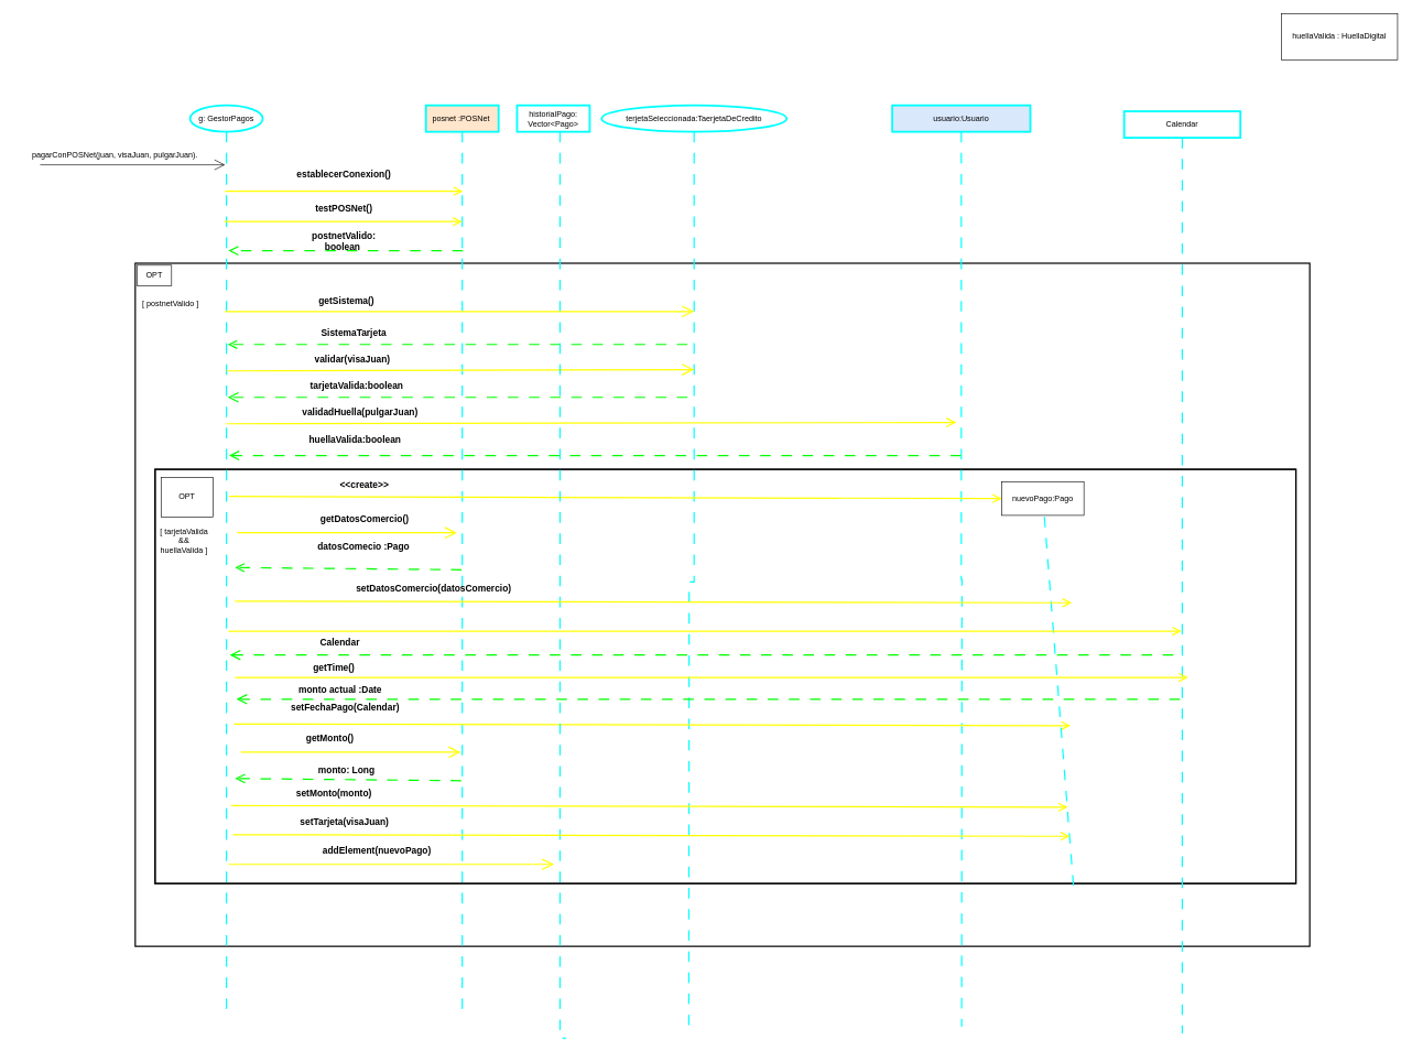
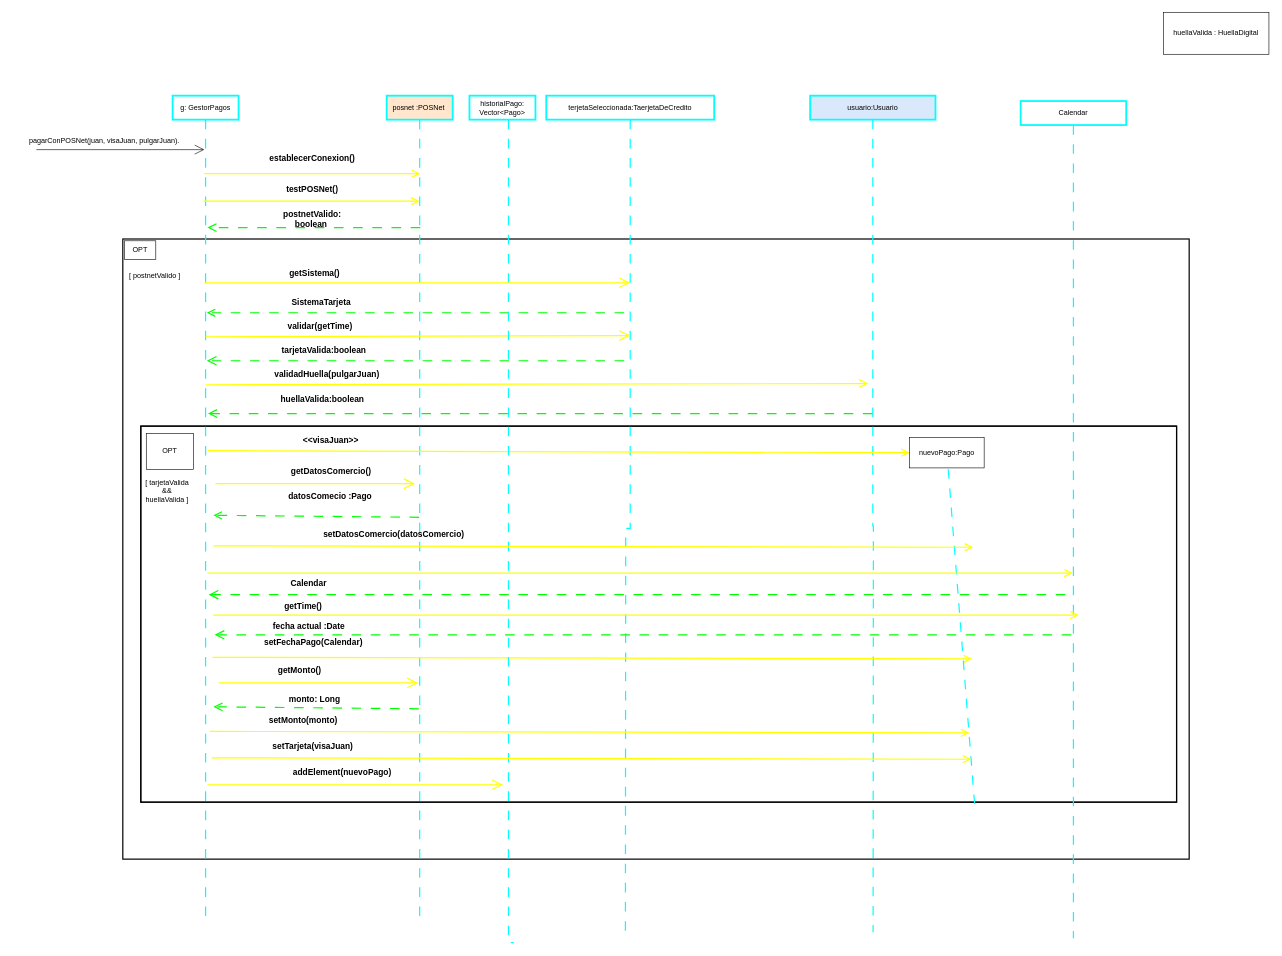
  <mxCell id="0" />
  <mxCell id="1" parent="0" />
  <mxCell id="2" value="" style="rounded=0;whiteSpace=wrap;html=1;fillColor=none;strokeWidth=2;movable=1;resizable=1;rotatable=1;deletable=1;editable=1;locked=0;connectable=1;" vertex="1" parent="1"><mxGeometry x="204" y="398" width="1778" height="1034" as="geometry" /></mxCell>
  <mxCell id="3" value="" style="rounded=0;whiteSpace=wrap;html=1;strokeWidth=2;fillColor=none;" vertex="1" parent="1"><mxGeometry x="234" y="710" width="1727" height="627" as="geometry" /></mxCell>
  <mxCell id="4" value="" style="rounded=0;whiteSpace=wrap;html=1;strokeWidth=2;fillColor=none;" vertex="1" parent="1"><mxGeometry x="234" y="710" width="1727" height="627" as="geometry" /></mxCell>
  <mxCell id="5" style="edgeStyle=orthogonalEdgeStyle;rounded=0;orthogonalLoop=1;jettySize=auto;html=1;endArrow=none;endFill=0;dashed=1;dashPattern=8 8;strokeWidth=2;strokeColor=#00FFFF;" edge="1" parent="1" source="6"><mxGeometry relative="1" as="geometry"><mxPoint x="342" y="1532" as="targetPoint" /></mxGeometry></mxCell>
- <mxCell id="6" value="g: GestorPagos" style="ellipse;html=1;whiteSpace=wrap;strokeColor=#00FFFF;strokeWidth=3;" vertex="1" parent="1"><mxGeometry x="287" y="159" width="110" height="40" as="geometry" /></mxCell>
+ <mxCell id="6" value="g: GestorPagos" style="html=1;whiteSpace=wrap;strokeColor=#00FFFF;strokeWidth=3;" vertex="1" parent="1"><mxGeometry x="287" y="159" width="110" height="40" as="geometry" /></mxCell>
  <mxCell id="7" value="" style="endArrow=open;html=1;rounded=0;endFill=0;endSize=14;" edge="1" parent="1"><mxGeometry width="50" height="50" relative="1" as="geometry"><mxPoint x="60" y="249" as="sourcePoint" /><mxPoint x="340" y="249" as="targetPoint" /></mxGeometry></mxCell>
  <mxCell id="8" value="pagarConPOSNet(juan, visaJuan, pulgarJuan).&amp;nbsp;" style="text;html=1;align=center;verticalAlign=middle;whiteSpace=wrap;rounded=0;" vertex="1" parent="1"><mxGeometry y="219" width="310" height="30" as="geometry" x="20" /></mxCell>
  <mxCell id="9" style="edgeStyle=orthogonalEdgeStyle;rounded=0;orthogonalLoop=1;jettySize=auto;html=1;endArrow=none;endFill=0;dashed=1;dashPattern=8 8;strokeWidth=2;strokeColor=#00FFFF;" edge="1" parent="1" source="10"><mxGeometry relative="1" as="geometry"><mxPoint x="699" y="1535" as="targetPoint" /></mxGeometry></mxCell>
  <mxCell id="10" value="posnet :POSNet&amp;nbsp;" style="html=1;whiteSpace=wrap;strokeColor=#00FFFF;strokeWidth=3;fillColor=#ffe6cc;" vertex="1" parent="1"><mxGeometry x="644" y="159" width="110" height="40" as="geometry" /></mxCell>
  <mxCell id="11" value="" style="endArrow=open;rounded=0;strokeWidth=2;endFill=0;endSize=10;strokeColor=#FFFF00;" edge="1" parent="1"><mxGeometry width="50" height="50" relative="1" as="geometry"><mxPoint x="340" y="289" as="sourcePoint" /><mxPoint x="700" y="289" as="targetPoint" /></mxGeometry></mxCell>
  <mxCell id="12" value="establecerConexion()" style="text;html=1;align=center;verticalAlign=middle;whiteSpace=wrap;rounded=0;fontSize=14;fontStyle=1" vertex="1" parent="1"><mxGeometry x="440" y="249" width="160" height="30" as="geometry" /></mxCell>
  <mxCell id="13" value="" style="endArrow=open;rounded=0;strokeWidth=2;endFill=0;endSize=10;strokeColor=#FFFF00;" edge="1" parent="1"><mxGeometry width="50" height="50" relative="1" as="geometry"><mxPoint x="339" y="335" as="sourcePoint" /><mxPoint x="699" y="335" as="targetPoint" /></mxGeometry></mxCell>
  <mxCell id="14" value="testPOSNet()" style="text;html=1;align=center;verticalAlign=middle;whiteSpace=wrap;rounded=0;fontSize=14;fontStyle=1" vertex="1" parent="1"><mxGeometry x="440" y="300" width="160" height="30" as="geometry" /></mxCell>
  <mxCell id="15" value="" style="endArrow=open;rounded=0;dashed=1;dashPattern=8 8;strokeWidth=2;endFill=0;endSize=11;strokeColor=#00FF00;" edge="1" parent="1"><mxGeometry width="50" height="50" relative="1" as="geometry"><mxPoint x="700" y="379" as="sourcePoint" /><mxPoint x="345" y="379" as="targetPoint" /></mxGeometry></mxCell>
  <mxCell id="16" value="postnetValido: boolean&amp;nbsp;" style="text;html=1;align=center;verticalAlign=middle;whiteSpace=wrap;rounded=0;fontSize=14;fontStyle=1" vertex="1" parent="1"><mxGeometry x="450" y="349" width="140" height="30" as="geometry" /></mxCell>
  <mxCell id="17" style="edgeStyle=orthogonalEdgeStyle;rounded=0;orthogonalLoop=1;jettySize=auto;html=1;dashed=1;dashPattern=8 8;endArrow=none;endFill=0;strokeWidth=2;strokeColor=#00FFFF;" edge="1" parent="1" source="18"><mxGeometry relative="1" as="geometry"><mxPoint x="1042" y="1562" as="targetPoint" /></mxGeometry></mxCell>
- <mxCell id="18" value="terjetaSeleccionada:TaerjetaDeCredito" style="ellipse;html=1;whiteSpace=wrap;strokeColor=#00FFFF;strokeWidth=3;" vertex="1" parent="1"><mxGeometry x="910" y="159" width="280" height="40" as="geometry" /></mxCell>
+ <mxCell id="18" value="terjetaSeleccionada:TaerjetaDeCredito" style="html=1;whiteSpace=wrap;strokeColor=#00FFFF;strokeWidth=3;" vertex="1" parent="1"><mxGeometry x="910" y="159" width="280" height="40" as="geometry" /></mxCell>
  <mxCell id="19" value="" style="endArrow=open;rounded=0;dashed=1;dashPattern=8 8;strokeWidth=2;endFill=0;endSize=10;strokeColor=#00FF00;" edge="1" parent="1"><mxGeometry width="50" height="50" relative="1" as="geometry"><mxPoint x="1040" y="521" as="sourcePoint" /><mxPoint x="344" y="521" as="targetPoint" /></mxGeometry></mxCell>
  <mxCell id="20" value="" style="endArrow=open;rounded=0;strokeWidth=2;endFill=0;endSize=14;strokeColor=#FFFF00;" edge="1" parent="1"><mxGeometry width="50" height="50" relative="1" as="geometry"><mxPoint x="342" y="561" as="sourcePoint" /><mxPoint x="1050" y="559" as="targetPoint" /></mxGeometry></mxCell>
  <mxCell id="21" style="edgeStyle=orthogonalEdgeStyle;rounded=0;orthogonalLoop=1;jettySize=auto;html=1;endArrow=none;endFill=0;dashed=1;dashPattern=8 8;strokeWidth=2;strokeColor=#00FFFF;" edge="1" parent="1" source="22"><mxGeometry relative="1" as="geometry"><mxPoint x="1455" y="1554" as="targetPoint" /></mxGeometry></mxCell>
  <mxCell id="22" value="usuario:Usuario" style="html=1;whiteSpace=wrap;strokeColor=#00FFFF;strokeWidth=3;fillColor=#dae8fc;" vertex="1" parent="1"><mxGeometry x="1350" y="159" width="209" height="40" as="geometry" /></mxCell>
  <mxCell id="23" value="huellaValida :&amp;nbsp;HuellaDigital" style="html=1;whiteSpace=wrap;" vertex="1" parent="1"><mxGeometry x="1939" y="20" width="176" height="70" as="geometry" /></mxCell>
  <mxCell id="24" value="" style="endArrow=open;rounded=0;strokeWidth=2;entryX=0;entryY=0.5;entryDx=0;entryDy=0;endFill=0;endSize=10;strokeColor=#FFFF00;" edge="1" parent="1" target="47"><mxGeometry width="50" height="50" relative="1" as="geometry"><mxPoint x="346" y="751" as="sourcePoint" /><mxPoint x="1451" y="749" as="targetPoint" /></mxGeometry></mxCell>
  <mxCell id="25" style="edgeStyle=orthogonalEdgeStyle;rounded=0;orthogonalLoop=1;jettySize=auto;html=1;dashed=1;dashPattern=8 8;endArrow=none;endFill=0;strokeWidth=2;strokeColor=#00FFFF;" edge="1" parent="1" source="26"><mxGeometry relative="1" as="geometry"><mxPoint x="1789" y="1564" as="targetPoint" /></mxGeometry></mxCell>
  <mxCell id="26" value="Calendar" style="html=1;whiteSpace=wrap;strokeColor=#00FFFF;strokeWidth=3;" vertex="1" parent="1"><mxGeometry x="1701" y="168" width="176" height="40" as="geometry" /></mxCell>
  <mxCell id="27" value="" style="endArrow=none;rounded=0;strokeWidth=2;endFill=0;endSize=10;startArrow=open;startFill=0;startSize=12;dashed=1;dashPattern=8 8;strokeColor=#00FF00;" edge="1" parent="1"><mxGeometry width="50" height="50" relative="1" as="geometry"><mxPoint x="346.997" y="990.998" as="sourcePoint" /><mxPoint x="1790" y="991" as="targetPoint" /></mxGeometry></mxCell>
  <mxCell id="28" value="" style="endArrow=open;rounded=0;strokeWidth=2;endFill=0;endSize=10;strokeColor=#FFFF00;" edge="1" parent="1"><mxGeometry width="50" height="50" relative="1" as="geometry"><mxPoint x="354.997" y="1024.998" as="sourcePoint" /><mxPoint x="1798" y="1025" as="targetPoint" /></mxGeometry></mxCell>
  <mxCell id="29" value="" style="endArrow=none;rounded=0;strokeWidth=2;endFill=0;endSize=10;startArrow=open;startFill=0;startSize=12;dashed=1;dashPattern=8 8;strokeColor=#00FF00;" edge="1" parent="1"><mxGeometry width="50" height="50" relative="1" as="geometry"><mxPoint x="356.997" y="1057.998" as="sourcePoint" /><mxPoint x="1800" y="1058" as="targetPoint" /></mxGeometry></mxCell>
  <mxCell id="30" value="" style="endArrow=open;rounded=0;strokeWidth=2;endFill=0;endSize=10;strokeColor=#FFFF00;" edge="1" parent="1"><mxGeometry width="50" height="50" relative="1" as="geometry"><mxPoint x="353.177" y="1095.568" as="sourcePoint" /><mxPoint x="1620" y="1098" as="targetPoint" /></mxGeometry></mxCell>
  <mxCell id="31" style="edgeStyle=orthogonalEdgeStyle;rounded=0;orthogonalLoop=1;jettySize=auto;html=1;endArrow=none;endFill=0;dashed=1;dashPattern=8 8;strokeWidth=2;strokeColor=#00FFFF;" edge="1" parent="1"><mxGeometry relative="1" as="geometry"><mxPoint x="855.96" y="1571.087" as="targetPoint" /><mxPoint x="847.003" y="199" as="sourcePoint" /><Array as="points"><mxPoint x="846.96" y="1571" /></Array></mxGeometry></mxCell>
  <mxCell id="32" value="historialPago:&lt;div&gt;Vector&amp;lt;Pago&amp;gt;&lt;br&gt;&lt;/div&gt;" style="html=1;whiteSpace=wrap;strokeColor=#00FFFF;strokeWidth=3;" vertex="1" parent="1"><mxGeometry x="782" y="159" width="110" height="40" as="geometry" /></mxCell>
  <mxCell id="33" value="OPT" style="rounded=0;whiteSpace=wrap;html=1;" vertex="1" parent="1"><mxGeometry x="207" y="401" width="52" height="31" as="geometry" /></mxCell>
  <mxCell id="34" value="" style="endArrow=open;rounded=0;strokeWidth=2;endFill=0;endSize=14;strokeColor=#FFFF00;" edge="1" parent="1"><mxGeometry width="50" height="50" relative="1" as="geometry"><mxPoint x="340" y="471" as="sourcePoint" /><mxPoint x="1050" y="471" as="targetPoint" /></mxGeometry></mxCell>
  <mxCell id="35" value="[ postnetValido ]" style="text;html=1;align=center;verticalAlign=middle;whiteSpace=wrap;rounded=0;" vertex="1" parent="1"><mxGeometry x="185" y="439" width="145" height="40" as="geometry" /></mxCell>
  <mxCell id="36" value="getSistema()" style="text;html=1;align=center;verticalAlign=middle;whiteSpace=wrap;rounded=0;fontSize=14;fontStyle=1" vertex="1" parent="1"><mxGeometry x="434" y="441" width="180" height="30" as="geometry" /></mxCell>
  <mxCell id="37" value="SistemaTarjeta" style="text;html=1;align=center;verticalAlign=middle;whiteSpace=wrap;rounded=0;fontSize=14;fontStyle=1" vertex="1" parent="1"><mxGeometry x="485" y="489" width="100" height="30" as="geometry" /></mxCell>
- <mxCell id="38" value="validar(visaJuan)" style="text;html=1;align=center;verticalAlign=middle;whiteSpace=wrap;rounded=0;fontSize=14;fontStyle=1" vertex="1" parent="1"><mxGeometry x="443" y="529" width="180" height="30" as="geometry" /></mxCell>
+ <mxCell id="38" value="validar(getTime)" style="text;html=1;align=center;verticalAlign=middle;whiteSpace=wrap;rounded=0;fontSize=14;fontStyle=1" vertex="1" parent="1"><mxGeometry x="443" y="529" width="180" height="30" as="geometry" /></mxCell>
  <mxCell id="39" value="" style="endArrow=open;rounded=0;strokeWidth=2;endFill=0;endSize=11;strokeColor=#FFFF00;" edge="1" parent="1"><mxGeometry width="50" height="50" relative="1" as="geometry"><mxPoint x="342" y="641" as="sourcePoint" /><mxPoint x="1447" y="639" as="targetPoint" /></mxGeometry></mxCell>
  <mxCell id="40" value="" style="endArrow=open;rounded=0;dashed=1;dashPattern=8 8;strokeWidth=2;endFill=0;endSize=12;strokeColor=#00FF00;" edge="1" parent="1"><mxGeometry width="50" height="50" relative="1" as="geometry"><mxPoint x="1040" y="601" as="sourcePoint" /><mxPoint x="344" y="601" as="targetPoint" /></mxGeometry></mxCell>
  <mxCell id="41" value="tarjetaValida:boolean" style="text;html=1;align=center;verticalAlign=middle;whiteSpace=wrap;rounded=0;fontSize=14;fontStyle=1" vertex="1" parent="1"><mxGeometry x="478" y="568.5" width="123" height="31.5" as="geometry" /></mxCell>
  <mxCell id="42" value="validadHuella(pulgarJuan)" style="text;html=1;align=center;verticalAlign=middle;whiteSpace=wrap;rounded=0;fontSize=14;fontStyle=1" vertex="1" parent="1"><mxGeometry x="466" y="610" width="157" height="26" as="geometry" /></mxCell>
  <mxCell id="43" value="" style="endArrow=open;rounded=0;dashed=1;dashPattern=8 8;strokeWidth=2;endFill=0;endSize=11;strokeColor=#00FF00;" edge="1" parent="1"><mxGeometry width="50" height="50" relative="1" as="geometry"><mxPoint x="1454" y="689" as="sourcePoint" /><mxPoint x="346" y="689" as="targetPoint" /></mxGeometry></mxCell>
  <mxCell id="44" value="huellaValida:boolean" style="text;html=1;align=center;verticalAlign=middle;whiteSpace=wrap;rounded=0;fontSize=14;fontStyle=1" vertex="1" parent="1"><mxGeometry x="460" y="650" width="154" height="32" as="geometry" /></mxCell>
  <mxCell id="45" value="OPT" style="rounded=0;whiteSpace=wrap;html=1;" vertex="1" parent="1"><mxGeometry x="243.11" y="722" width="78.776" height="60.5" as="geometry" /></mxCell>
  <mxCell id="46" value="[ tarjetaValida &amp;amp;&amp;amp;&lt;div&gt;huellaValida ]&lt;/div&gt;" style="text;html=1;align=center;verticalAlign=middle;whiteSpace=wrap;rounded=0;" vertex="1" parent="1"><mxGeometry x="239" y="776" width="78.06" height="83.33" as="geometry" /></mxCell>
  <mxCell id="47" value="nuevoPago:Pago" style="html=1;whiteSpace=wrap;" vertex="1" parent="1"><mxGeometry x="1516.005" y="728.919" width="124.149" height="50.75" as="geometry" /></mxCell>
- <mxCell id="48" value="&amp;lt;&amp;lt;create&amp;gt;&amp;gt;" style="text;html=1;align=center;verticalAlign=middle;whiteSpace=wrap;rounded=0;fontSize=14;fontStyle=1" vertex="1" parent="1"><mxGeometry x="500.959" y="707.008" width="100.445" height="53.167" as="geometry" /></mxCell>
+ <mxCell id="48" value="&amp;lt;&amp;lt;visaJuan&amp;gt;&amp;gt;" style="text;html=1;align=center;verticalAlign=middle;whiteSpace=wrap;rounded=0;fontSize=14;fontStyle=1" vertex="1" parent="1"><mxGeometry x="500.959" y="707.008" width="100.445" height="53.167" as="geometry" /></mxCell>
  <mxCell id="49" value="" style="endArrow=none;html=1;rounded=0;dashed=1;dashPattern=8 8;strokeWidth=2;exitX=0.805;exitY=1.005;exitDx=0;exitDy=0;exitPerimeter=0;strokeColor=#00FFFF;" edge="1" parent="1" source="3" target="47"><mxGeometry width="50" height="50" relative="1" as="geometry"><mxPoint x="1625" y="1174" as="sourcePoint" /><mxPoint x="1797.354" y="933.667" as="targetPoint" /></mxGeometry></mxCell>
  <mxCell id="50" value="" style="endArrow=open;rounded=0;strokeWidth=2;endFill=0;endSize=14;strokeColor=#FFFF00;" edge="1" parent="1"><mxGeometry width="50" height="50" relative="1" as="geometry"><mxPoint x="358.562" y="805.797" as="sourcePoint" /><mxPoint x="691" y="806" as="targetPoint" /></mxGeometry></mxCell>
  <mxCell id="51" value="getDatosComercio()" style="text;html=1;align=center;verticalAlign=middle;whiteSpace=wrap;rounded=0;fontSize=14;fontStyle=1" vertex="1" parent="1"><mxGeometry x="447.912" y="755.898" width="206.532" height="58.667" as="geometry" /></mxCell>
  <mxCell id="52" value="" style="endArrow=open;rounded=0;dashed=1;dashPattern=8 8;strokeWidth=2;endFill=0;endSize=10;strokeColor=#00FF00;" edge="1" parent="1"><mxGeometry width="50" height="50" relative="1" as="geometry"><mxPoint x="698" y="862" as="sourcePoint" /><mxPoint x="355.016" y="858.676" as="targetPoint" /></mxGeometry></mxCell>
  <mxCell id="53" value="&amp;nbsp;datosComecio :Pago" style="text;html=1;align=center;verticalAlign=middle;whiteSpace=wrap;rounded=0;fontSize=14;fontStyle=1" vertex="1" parent="1"><mxGeometry x="469.312" y="799.804" width="158.003" height="55.0" as="geometry" /></mxCell>
  <mxCell id="54" value="" style="endArrow=open;rounded=0;strokeWidth=2;endFill=0;endSize=10;strokeColor=#FFFF00;" edge="1" parent="1"><mxGeometry width="50" height="50" relative="1" as="geometry"><mxPoint x="355.177" y="909.568" as="sourcePoint" /><mxPoint x="1622" y="912" as="targetPoint" /></mxGeometry></mxCell>
  <mxCell id="55" value="setDatosComercio(datosComercio)" style="text;html=1;align=center;verticalAlign=middle;whiteSpace=wrap;rounded=0;fontSize=14;fontStyle=1" vertex="1" parent="1"><mxGeometry x="530.753" y="874.644" width="249.744" height="29.935" as="geometry" /></mxCell>
  <mxCell id="56" value="" style="endArrow=open;rounded=0;strokeWidth=2;endFill=0;endSize=10;strokeColor=#FFFF00;" edge="1" parent="1"><mxGeometry width="50" height="50" relative="1" as="geometry"><mxPoint x="344.997" y="954.998" as="sourcePoint" /><mxPoint x="1788" y="955" as="targetPoint" /></mxGeometry></mxCell>
  <mxCell id="57" value="&lt;font color=&quot;#ffffff&quot; style=&quot;font-size: 14px;&quot;&gt;getInstance().&lt;/font&gt;" style="text;html=1;align=center;verticalAlign=middle;whiteSpace=wrap;rounded=0;fillColor=none;fontSize=14;fontStyle=1" vertex="1" parent="1"><mxGeometry x="472" y="920.83" width="122" height="24" as="geometry" /></mxCell>
  <mxCell id="58" value="Calendar" style="text;html=1;align=center;verticalAlign=middle;whiteSpace=wrap;rounded=0;fontSize=14;fontStyle=1" vertex="1" parent="1"><mxGeometry x="484" y="957" width="60" height="30" as="geometry" /></mxCell>
  <mxCell id="59" value="getTime()" style="text;html=1;align=center;verticalAlign=middle;whiteSpace=wrap;rounded=0;fontSize=14;fontStyle=1" vertex="1" parent="1"><mxGeometry x="475" y="995" width="60" height="30" as="geometry" /></mxCell>
- <mxCell id="60" value="monto actual :Date" style="text;html=1;align=center;verticalAlign=middle;whiteSpace=wrap;rounded=0;fontSize=14;fontStyle=1" vertex="1" parent="1"><mxGeometry x="444.5" y="1040" width="139" height="8" as="geometry" /></mxCell>
+ <mxCell id="60" value="fecha actual :Date" style="text;html=1;align=center;verticalAlign=middle;whiteSpace=wrap;rounded=0;fontSize=14;fontStyle=1" vertex="1" parent="1"><mxGeometry x="444.5" y="1040" width="139" height="8" as="geometry" /></mxCell>
  <mxCell id="61" value="setFechaPago(Calendar)" style="text;html=1;align=center;verticalAlign=middle;whiteSpace=wrap;rounded=0;fontSize=14;fontStyle=1" vertex="1" parent="1"><mxGeometry x="492" y="1055" width="60" height="30" as="geometry" /></mxCell>
  <mxCell id="62" value="" style="endArrow=open;rounded=0;strokeWidth=2;endFill=0;endSize=14;strokeColor=#FFFF00;" edge="1" parent="1"><mxGeometry width="50" height="50" relative="1" as="geometry"><mxPoint x="364.002" y="1137.997" as="sourcePoint" /><mxPoint x="696.44" y="1138.2" as="targetPoint" /></mxGeometry></mxCell>
  <mxCell id="63" value="getMonto()" style="text;html=1;align=center;verticalAlign=middle;whiteSpace=wrap;rounded=0;fontSize=14;fontStyle=1" vertex="1" parent="1"><mxGeometry x="469" y="1102" width="60" height="30" as="geometry" /></mxCell>
  <mxCell id="64" value="" style="endArrow=open;rounded=0;dashed=1;dashPattern=8 8;strokeWidth=2;endSize=11;endFill=0;strokeColor=#00FF00;" edge="1" parent="1"><mxGeometry width="50" height="50" relative="1" as="geometry"><mxPoint x="697.49" y="1181.32" as="sourcePoint" /><mxPoint x="355" y="1178" as="targetPoint" /></mxGeometry></mxCell>
  <mxCell id="65" value="monto: Long" style="text;html=1;align=center;verticalAlign=middle;whiteSpace=wrap;rounded=0;fontSize=14;fontStyle=1" vertex="1" parent="1"><mxGeometry x="466" y="1150" width="116" height="30" as="geometry" /></mxCell>
  <mxCell id="66" value="" style="endArrow=open;rounded=0;strokeWidth=2;endFill=0;endSize=10;strokeColor=#FFFF00;" edge="1" parent="1"><mxGeometry width="50" height="50" relative="1" as="geometry"><mxPoint x="348.807" y="1218.998" as="sourcePoint" /><mxPoint x="1615.63" y="1221.43" as="targetPoint" /></mxGeometry></mxCell>
  <mxCell id="67" value="setMonto(monto)" style="text;html=1;align=center;verticalAlign=middle;whiteSpace=wrap;rounded=0;fontSize=14;fontStyle=1" vertex="1" parent="1"><mxGeometry x="475" y="1186" width="60" height="30" as="geometry" /></mxCell>
  <mxCell id="68" value="" style="endArrow=open;rounded=0;strokeWidth=2;endFill=0;endSize=10;strokeColor=#FFFF00;" edge="1" parent="1"><mxGeometry width="50" height="50" relative="1" as="geometry"><mxPoint x="351.997" y="1262.998" as="sourcePoint" /><mxPoint x="1618.82" y="1265.43" as="targetPoint" /></mxGeometry></mxCell>
  <mxCell id="69" value="setTarjeta(visaJuan)" style="text;html=1;align=center;verticalAlign=middle;whiteSpace=wrap;rounded=0;fontSize=14;fontStyle=1" vertex="1" parent="1"><mxGeometry x="451" y="1229" width="140" height="30" as="geometry" /></mxCell>
  <mxCell id="70" value="" style="endArrow=open;rounded=0;strokeWidth=2;endFill=0;endSize=14;strokeColor=#FFFF00;" edge="1" parent="1"><mxGeometry width="50" height="50" relative="1" as="geometry"><mxPoint x="345.002" y="1307.997" as="sourcePoint" /><mxPoint x="838" y="1308" as="targetPoint" /></mxGeometry></mxCell>
  <mxCell id="71" value="addElement(nuevoPago)" style="text;html=1;align=center;verticalAlign=middle;whiteSpace=wrap;rounded=0;fontSize=14;fontStyle=1" vertex="1" parent="1"><mxGeometry x="486" y="1271" width="168" height="31" as="geometry" /></mxCell>
